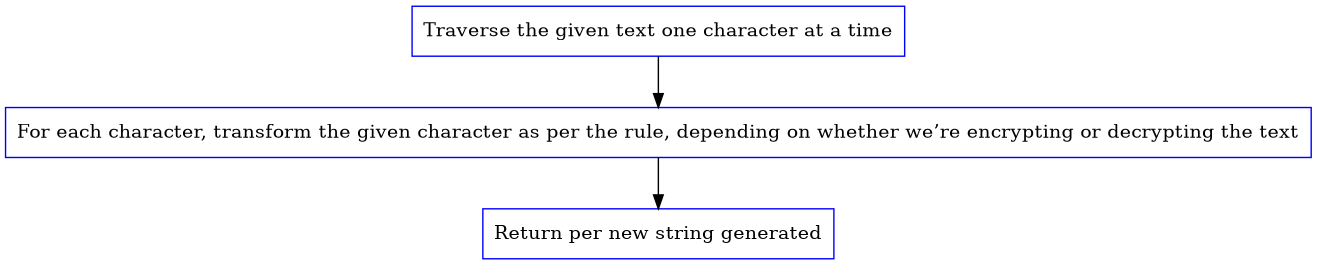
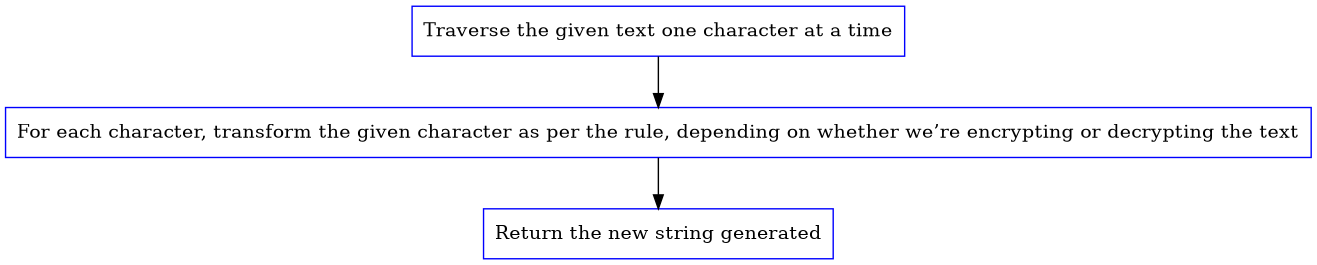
  digraph {
    node [color=blue shape=record]
    "Traverse the given text one character at a time"
    "For each character, transform the given character as per the rule, depending on whether we’re encrypting or decrypting the text"
-   "Return the new string generated" [label="Return per new string generated"]
+   "Return the new string generated"
    "Traverse the given text one character at a time" -> "For each character, transform the given character as per the rule, depending on whether we’re encrypting or decrypting the text"
    "For each character, transform the given character as per the rule, depending on whether we’re encrypting or decrypting the text" -> "Return the new string generated"
  }
